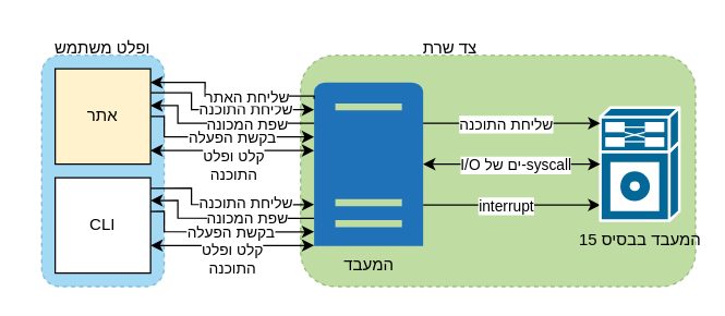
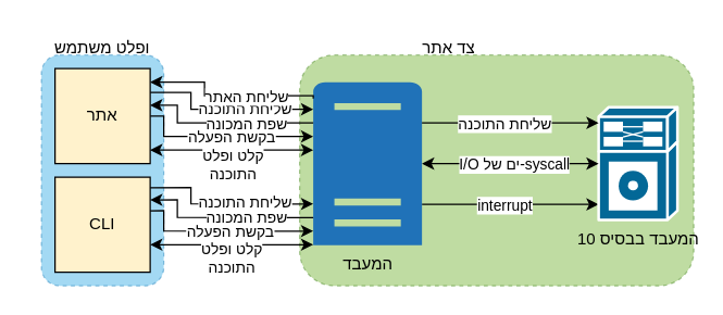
  <mxCell id="0" />
  <mxCell id="1" parent="0" />
  <mxCell id="2" value="" style="rounded=1;whiteSpace=wrap;html=1;dashed=1;opacity=40;fillColor=#60a917;fontColor=#ffffff;strokeColor=#2D7600;" vertex="1" parent="1"><mxGeometry x="220" y="40" width="290" height="170" as="geometry" /></mxCell>
  <mxCell id="3" style="edgeStyle=orthogonalEdgeStyle;rounded=0;orthogonalLoop=1;jettySize=auto;html=1;" edge="1" parent="1" source="5" target="6"><mxGeometry relative="1" as="geometry"><Array as="points"><mxPoint x="380" y="150" /><mxPoint x="380" y="150" /></Array></mxGeometry></mxCell>
  <mxCell id="4" value="interrupt" style="edgeLabel;html=1;align=center;verticalAlign=middle;resizable=0;points=[];" vertex="1" connectable="0" parent="3"><mxGeometry x="0.36" relative="1" as="geometry"><mxPoint x="-28" as="offset" /></mxGeometry></mxCell>
  <mxCell id="5" value="המעבד" style="sketch=0;pointerEvents=1;shadow=0;dashed=0;html=1;strokeColor=none;labelPosition=center;verticalLabelPosition=bottom;verticalAlign=top;outlineConnect=0;align=center;shape=mxgraph.office.servers.physical_host;fillColor=#2072B8;" vertex="1" parent="1"><mxGeometry x="230" y="60" width="80" height="120" as="geometry" /></mxCell>
- <mxCell id="6" value="המעבד בבסיס 15" style="shape=mxgraph.cisco.misc.generic_processor;html=1;pointerEvents=1;dashed=0;fillColor=#036897;strokeColor=#ffffff;strokeWidth=2;verticalLabelPosition=bottom;verticalAlign=top;align=center;outlineConnect=0;" vertex="1" parent="1"><mxGeometry x="440" y="78.5" width="58" height="83" as="geometry" /></mxCell>
- <mxCell id="7" value="צד שרת" style="text;html=1;align=center;verticalAlign=middle;whiteSpace=wrap;rounded=0;" vertex="1" parent="1"><mxGeometry x="300" width="60" height="30" as="geometry" y="20" /></mxCell>
+ <mxCell id="6" value="המעבד בבסיס 10" style="shape=mxgraph.cisco.misc.generic_processor;html=1;pointerEvents=1;dashed=0;fillColor=#036897;strokeColor=#ffffff;strokeWidth=2;verticalLabelPosition=bottom;verticalAlign=top;align=center;outlineConnect=0;" vertex="1" parent="1"><mxGeometry x="440" y="78.5" width="58" height="83" as="geometry" /></mxCell>
+ <mxCell id="7" value="צד אתר" style="text;html=1;align=center;verticalAlign=middle;whiteSpace=wrap;rounded=0;" vertex="1" parent="1"><mxGeometry x="300" width="60" height="30" as="geometry" y="20" /></mxCell>
  <mxCell id="8" value="" style="rounded=1;whiteSpace=wrap;html=1;dashed=1;opacity=40;fillColor=#1ba1e2;fontColor=#ffffff;strokeColor=#006EAF;" vertex="1" parent="1"><mxGeometry x="30" y="40" width="90" height="170" as="geometry" /></mxCell>
  <mxCell id="9" value="ופלט משתמש" style="text;html=1;align=center;verticalAlign=middle;whiteSpace=wrap;rounded=0;" vertex="1" parent="1"><mxGeometry y="30" width="110" height="10" as="geometry" x="20" /></mxCell>
  <mxCell id="10" style="edgeStyle=orthogonalEdgeStyle;rounded=0;orthogonalLoop=1;jettySize=auto;html=1;exitX=1;exitY=0.25;exitDx=0;exitDy=0;" edge="1" parent="1" source="14" target="5"><mxGeometry relative="1" as="geometry"><Array as="points"><mxPoint x="140" y="68" /><mxPoint x="140" y="80" /></Array></mxGeometry></mxCell>
  <mxCell id="11" value="שליחת התוכנה" style="edgeLabel;html=1;align=center;verticalAlign=middle;resizable=0;points=[];" vertex="1" connectable="0" parent="10"><mxGeometry x="0.138" relative="1" as="geometry"><mxPoint x="7" y="-1" as="offset" /></mxGeometry></mxCell>
  <mxCell id="12" style="edgeStyle=orthogonalEdgeStyle;rounded=0;orthogonalLoop=1;jettySize=auto;html=1;" edge="1" parent="1" source="14" target="5"><mxGeometry relative="1" as="geometry"><Array as="points"><mxPoint x="120" y="85" /><mxPoint x="120" y="100" /></Array></mxGeometry></mxCell>
  <mxCell id="13" value="בקשת הפעלה" style="edgeLabel;html=1;align=center;verticalAlign=middle;resizable=0;points=[];" vertex="1" connectable="0" parent="12"><mxGeometry x="0.099" relative="1" as="geometry"><mxPoint as="offset" /></mxGeometry></mxCell>
  <mxCell id="14" value="אתר" style="rounded=0;whiteSpace=wrap;html=1;fillColor=#fff2cc;" vertex="1" parent="1"><mxGeometry x="40" y="50" width="70" height="70" as="geometry" /></mxCell>
- <mxCell id="15" value="CLI" style="rounded=0;whiteSpace=wrap;html=1;" vertex="1" parent="1"><mxGeometry x="40" y="130" width="70" height="70" as="geometry" /></mxCell>
+ <mxCell id="15" value="CLI" style="rounded=0;whiteSpace=wrap;html=1;fillColor=#fff2cc;" vertex="1" parent="1"><mxGeometry x="40" y="130" width="70" height="70" as="geometry" /></mxCell>
  <mxCell id="16" style="edgeStyle=orthogonalEdgeStyle;rounded=0;orthogonalLoop=1;jettySize=auto;html=1;entryX=0;entryY=0.5;entryDx=0;entryDy=0;entryPerimeter=0;" edge="1" parent="1"><mxGeometry relative="1" as="geometry"><mxPoint x="310" y="90" as="sourcePoint" /><mxPoint x="440" y="90" as="targetPoint" /></mxGeometry></mxCell>
  <mxCell id="17" value="שליחת התוכנה" style="edgeLabel;html=1;align=center;verticalAlign=middle;resizable=0;points=[];" vertex="1" connectable="0" parent="16"><mxGeometry x="0.206" relative="1" as="geometry"><mxPoint x="-18" as="offset" /></mxGeometry></mxCell>
  <mxCell id="18" style="edgeStyle=orthogonalEdgeStyle;rounded=0;orthogonalLoop=1;jettySize=auto;html=1;entryX=0;entryY=0.5;entryDx=0;entryDy=0;entryPerimeter=0;strokeColor=default;endArrow=classic;endFill=1;startArrow=classic;startFill=1;" edge="1" parent="1" source="5" target="6"><mxGeometry relative="1" as="geometry" /></mxCell>
  <mxCell id="19" value="I/O ים של-syscall" style="edgeLabel;html=1;align=center;verticalAlign=middle;resizable=0;points=[];" vertex="1" connectable="0" parent="18"><mxGeometry x="0.034" y="-2" relative="1" as="geometry"><mxPoint y="-2" as="offset" /></mxGeometry></mxCell>
  <mxCell id="20" style="edgeStyle=orthogonalEdgeStyle;rounded=0;orthogonalLoop=1;jettySize=auto;html=1;" edge="1" parent="1"><mxGeometry relative="1" as="geometry"><mxPoint x="230" y="72" as="sourcePoint" /><mxPoint x="110" y="60" as="targetPoint" /><Array as="points"><mxPoint x="230" y="70" /><mxPoint x="150" y="70" /><mxPoint x="150" y="60" /></Array></mxGeometry></mxCell>
  <mxCell id="21" value="שליחת האתר" style="edgeLabel;html=1;align=center;verticalAlign=middle;resizable=0;points=[];" vertex="1" connectable="0" parent="20"><mxGeometry x="-0.431" y="1" relative="1" as="geometry"><mxPoint x="-14" y="-1" as="offset" /></mxGeometry></mxCell>
  <mxCell id="22" style="edgeStyle=orthogonalEdgeStyle;rounded=0;orthogonalLoop=1;jettySize=auto;html=1;" edge="1" parent="1" source="5"><mxGeometry relative="1" as="geometry"><mxPoint x="110" y="77" as="targetPoint" /><Array as="points"><mxPoint x="130" y="90" /><mxPoint x="130" y="77" /></Array></mxGeometry></mxCell>
  <mxCell id="23" value="שפת המכונה" style="edgeLabel;html=1;align=center;verticalAlign=middle;resizable=0;points=[];" vertex="1" connectable="0" parent="22"><mxGeometry x="-0.282" relative="1" as="geometry"><mxPoint x="-2" as="offset" /></mxGeometry></mxCell>
  <mxCell id="24" style="edgeStyle=orthogonalEdgeStyle;rounded=0;orthogonalLoop=1;jettySize=auto;html=1;startArrow=classic;startFill=1;" edge="1" parent="1" source="5"><mxGeometry relative="1" as="geometry"><mxPoint x="110" y="110" as="targetPoint" /><Array as="points"><mxPoint x="110" y="110" /></Array></mxGeometry></mxCell>
  <mxCell id="25" value="קלט ופלט&lt;div&gt;התוכנה&lt;/div&gt;" style="edgeLabel;html=1;align=center;verticalAlign=middle;resizable=0;points=[];" vertex="1" connectable="0" parent="24"><mxGeometry x="0.065" y="-1" relative="1" as="geometry"><mxPoint x="4" y="11" as="offset" /></mxGeometry></mxCell>
  <mxCell id="26" style="edgeStyle=orthogonalEdgeStyle;rounded=0;orthogonalLoop=1;jettySize=auto;html=1;exitX=1;exitY=0.25;exitDx=0;exitDy=0;" edge="1" parent="1"><mxGeometry relative="1" as="geometry"><mxPoint x="110" y="137.72" as="sourcePoint" /><mxPoint x="230" y="149.72" as="targetPoint" /><Array as="points"><mxPoint x="140" y="137.72" /><mxPoint x="140" y="149.72" /></Array></mxGeometry></mxCell>
  <mxCell id="27" value="שליחת התוכנה" style="edgeLabel;html=1;align=center;verticalAlign=middle;resizable=0;points=[];" vertex="1" connectable="0" parent="26"><mxGeometry x="0.138" relative="1" as="geometry"><mxPoint x="7" y="-1" as="offset" /></mxGeometry></mxCell>
  <mxCell id="28" style="edgeStyle=orthogonalEdgeStyle;rounded=0;orthogonalLoop=1;jettySize=auto;html=1;" edge="1" parent="1"><mxGeometry relative="1" as="geometry"><mxPoint x="110" y="154.72" as="sourcePoint" /><mxPoint x="230" y="169.72" as="targetPoint" /><Array as="points"><mxPoint x="120" y="154.72" /><mxPoint x="120" y="169.72" /></Array></mxGeometry></mxCell>
  <mxCell id="29" value="בקשת הפעלה" style="edgeLabel;html=1;align=center;verticalAlign=middle;resizable=0;points=[];" vertex="1" connectable="0" parent="28"><mxGeometry x="0.099" relative="1" as="geometry"><mxPoint as="offset" /></mxGeometry></mxCell>
  <mxCell id="30" style="edgeStyle=orthogonalEdgeStyle;rounded=0;orthogonalLoop=1;jettySize=auto;html=1;" edge="1" parent="1"><mxGeometry relative="1" as="geometry"><mxPoint x="230" y="159.72" as="sourcePoint" /><mxPoint x="110" y="146.72" as="targetPoint" /><Array as="points"><mxPoint x="130" y="159.72" /><mxPoint x="130" y="146.72" /></Array></mxGeometry></mxCell>
  <mxCell id="31" value="שפת המכונה" style="edgeLabel;html=1;align=center;verticalAlign=middle;resizable=0;points=[];" vertex="1" connectable="0" parent="30"><mxGeometry x="-0.282" relative="1" as="geometry"><mxPoint x="-2" as="offset" /></mxGeometry></mxCell>
  <mxCell id="32" style="edgeStyle=orthogonalEdgeStyle;rounded=0;orthogonalLoop=1;jettySize=auto;html=1;startArrow=classic;startFill=1;" edge="1" parent="1"><mxGeometry relative="1" as="geometry"><mxPoint x="230" y="179.72" as="sourcePoint" /><mxPoint x="110" y="179.72" as="targetPoint" /><Array as="points"><mxPoint x="110" y="179.72" /></Array></mxGeometry></mxCell>
  <mxCell id="33" value="קלט ופלט&lt;div&gt;התוכנה&lt;/div&gt;" style="edgeLabel;html=1;align=center;verticalAlign=middle;resizable=0;points=[];" vertex="1" connectable="0" parent="32"><mxGeometry x="0.065" y="-1" relative="1" as="geometry"><mxPoint x="4" y="11" as="offset" /></mxGeometry></mxCell>
